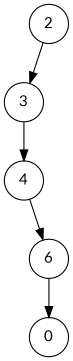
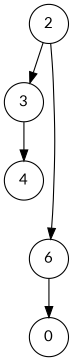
  digraph {
    fontname=Lato
    node [fillcolor=white fontname=Lato shape=circle style=filled]
    edge [fontname=Lato]
    2
    3
    4
    6
    n5 [label=0]
    2 -> 3
    3 -> 4
-   4 -> 6
+   2 -> 6
    6 -> n5
  }
